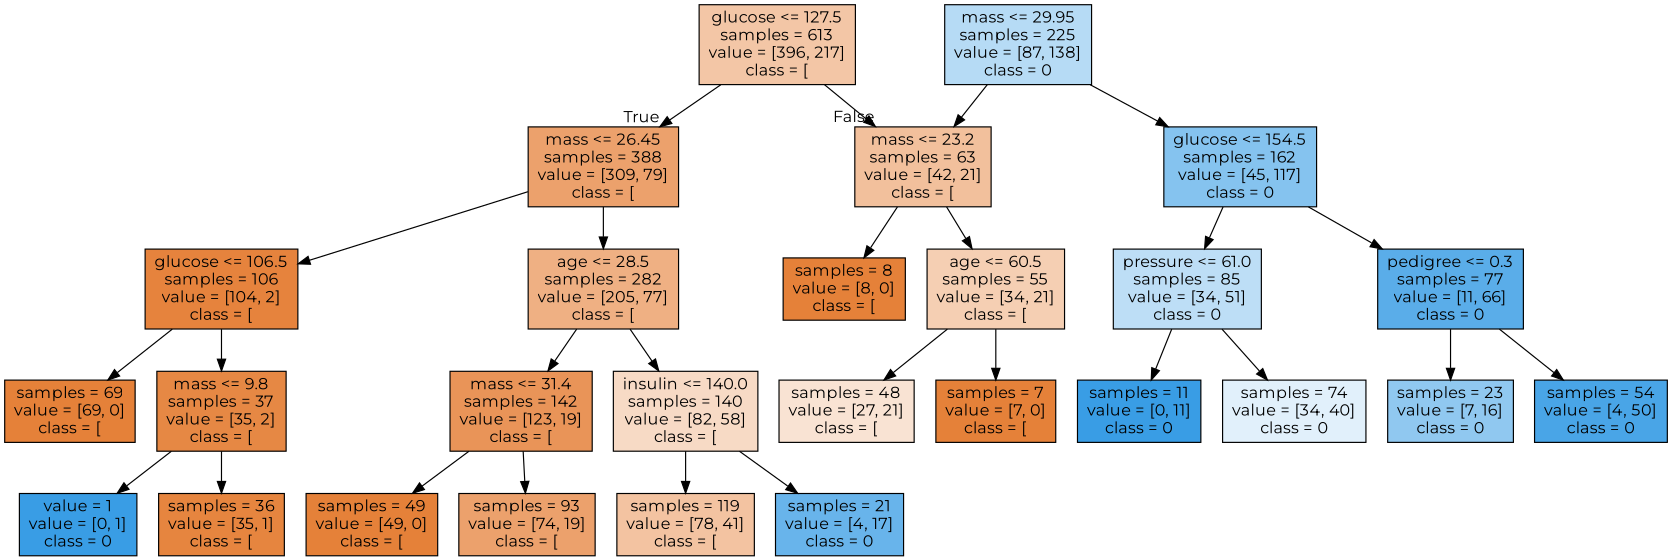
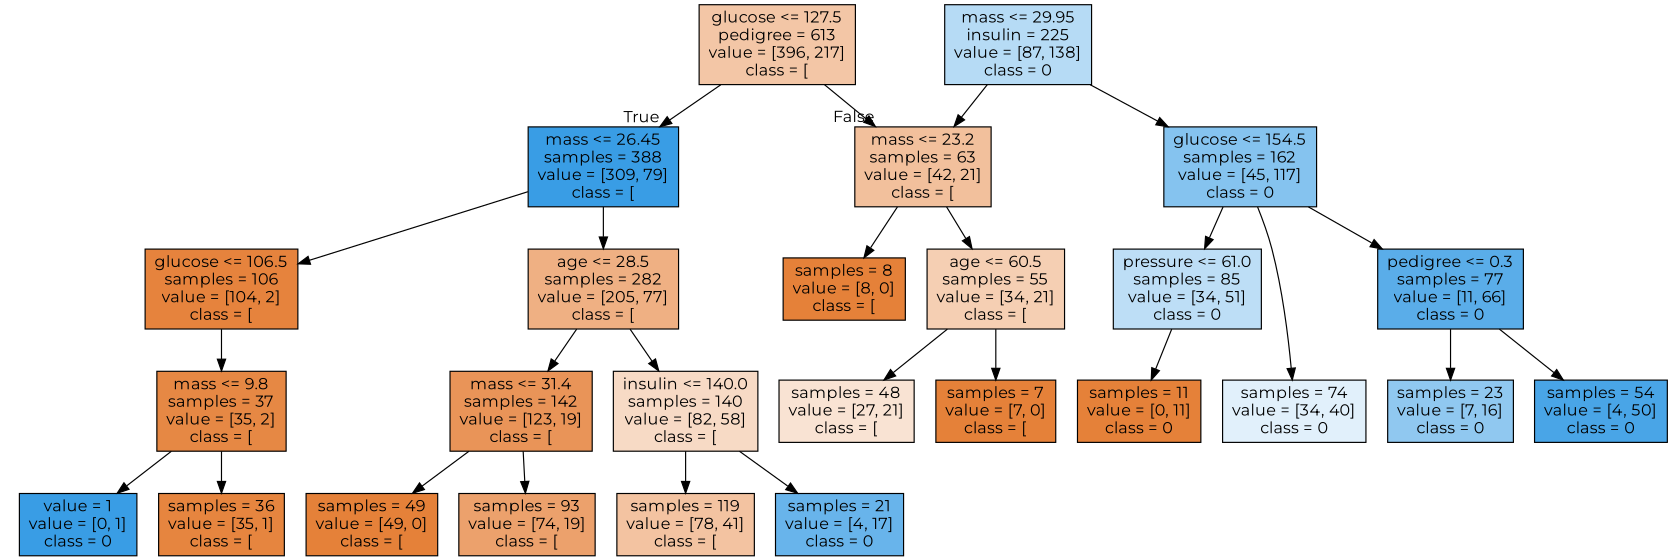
  digraph {
    fontname=Montserrat
    node [color=black fillcolor="#e58139" fontname=Montserrat shape=box style=filled]
    edge [fontname=Montserrat]
-   n1 [fillcolor="#f3c6a6" label="glucose <= 127.5\nsamples = 613\nvalue = [396, 217]\nclass = ["]
-   n2 [fillcolor="#eca16c" label="mass <= 26.45\nsamples = 388\nvalue = [309, 79]\nclass = ["]
+   n1 [fillcolor="#f3c6a6" label="glucose <= 127.5\npedigree = 613\nvalue = [396, 217]\nclass = ["]
+   n2 [fillcolor="#399de5" label="mass <= 26.45\nsamples = 388\nvalue = [309, 79]\nclass = ["]
    n3 [fillcolor="#f2c09c" label="mass <= 23.2\nsamples = 63\nvalue = [42, 21]\nclass = ["]
    n4 [fillcolor="#e6833d" label="glucose <= 106.5\nsamples = 106\nvalue = [104, 2]\nclass = ["]
    n5 [fillcolor="#efb083" label="age <= 28.5\nsamples = 282\nvalue = [205, 77]\nclass = ["]
-   n6 [fillcolor="#b6dbf5" label="mass <= 29.95\nsamples = 225\nvalue = [87, 138]\nclass = 0"]
+   n6 [fillcolor="#b6dbf5" label="mass <= 29.95\ninsulin = 225\nvalue = [87, 138]\nclass = 0"]
    n7 [fillcolor="#85c3ef" label="glucose <= 154.5\nsamples = 162\nvalue = [45, 117]\nclass = 0"]
-   n8 [label="samples = 69\nvalue = [69, 0]\nclass = ["]
    n9 [fillcolor="#e68844" label="mass <= 9.8\nsamples = 37\nvalue = [35, 2]\nclass = ["]
    n10 [fillcolor="#e99458" label="mass <= 31.4\nsamples = 142\nvalue = [123, 19]\nclass = ["]
    n11 [fillcolor="#f7dac5" label="insulin <= 140.0\nsamples = 140\nvalue = [82, 58]\nclass = ["]
    n12 [fillcolor="#399de5" label="value = 1\nvalue = [0, 1]\nclass = 0"]
    n13 [fillcolor="#e6853f" label="samples = 36\nvalue = [35, 1]\nclass = ["]
    n14 [label="samples = 49\nvalue = [49, 0]\nclass = ["]
    n15 [fillcolor="#eca16c" label="samples = 93\nvalue = [74, 19]\nclass = ["]
    n16 [fillcolor="#f3c3a1" label="samples = 119\nvalue = [78, 41]\nclass = ["]
    n17 [fillcolor="#68b4eb" label="samples = 21\nvalue = [4, 17]\nclass = 0"]
    n18 [label="samples = 8\nvalue = [8, 0]\nclass = ["]
    n19 [fillcolor="#f5cfb3" label="age <= 60.5\nsamples = 55\nvalue = [34, 21]\nclass = ["]
    n20 [fillcolor="#bddef6" label="pressure <= 61.0\nsamples = 85\nvalue = [34, 51]\nclass = 0"]
    n21 [fillcolor="#5aade9" label="pedigree <= 0.3\nsamples = 77\nvalue = [11, 66]\nclass = 0"]
    n22 [fillcolor="#f9e3d3" label="samples = 48\nvalue = [27, 21]\nclass = ["]
    n23 [label="samples = 7\nvalue = [7, 0]\nclass = ["]
-   n24 [fillcolor="#399de5" label="samples = 11\nvalue = [0, 11]\nclass = 0"]
+   n24 [label="samples = 11\nvalue = [0, 11]\nclass = 0"]
    n25 [fillcolor="#e1f0fb" label="samples = 74\nvalue = [34, 40]\nclass = 0"]
    n26 [fillcolor="#90c8f0" label="samples = 23\nvalue = [7, 16]\nclass = 0"]
    n27 [fillcolor="#49a5e7" label="samples = 54\nvalue = [4, 50]\nclass = 0"]
    n1 -> n2 [headlabel=True labelangle=45 labeldistance=2.5]
    n1 -> n3 [headlabel=False labelangle=-45 labeldistance=2.5]
    n2 -> n4
    n2 -> n5
    n3 -> n18
    n3 -> n19
-   n4 -> n8
    n4 -> n9
    n5 -> n10
    n5 -> n11
    n6 -> n3
    n6 -> n7
    n7 -> n20
    n7 -> n21
    n9 -> n12
    n9 -> n13
    n10 -> n14
    n10 -> n15
    n11 -> n16
    n11 -> n17
    n19 -> n22
    n19 -> n23
    n20 -> n24
-   n20 -> n25
+   n7 -> n25
    n21 -> n26
    n21 -> n27
  }
